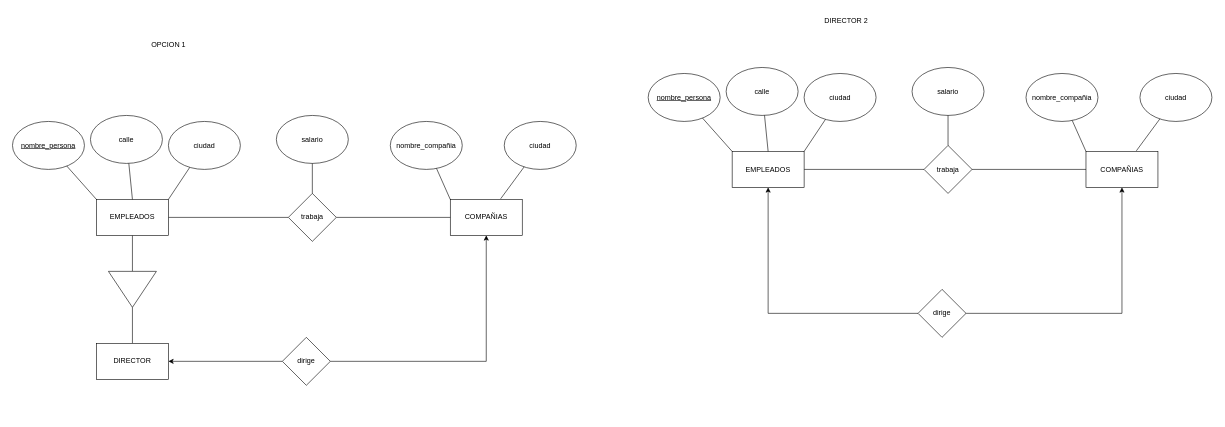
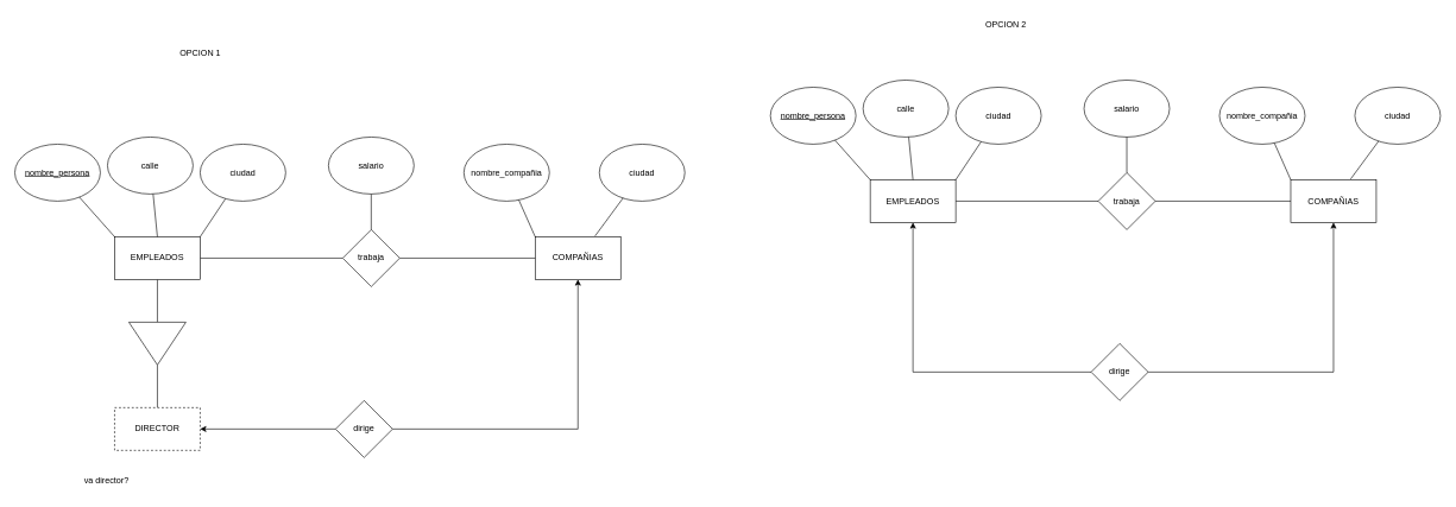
  <mxCell id="0" />
  <mxCell id="1" parent="0" />
  <mxCell id="2" style="edgeStyle=orthogonalEdgeStyle;rounded=0;orthogonalLoop=1;jettySize=auto;html=1;entryX=0;entryY=0.5;entryDx=0;entryDy=0;endArrow=none;endFill=0;" edge="1" parent="1" source="4" target="19"><mxGeometry relative="1" as="geometry" /></mxCell>
  <mxCell id="3" style="edgeStyle=orthogonalEdgeStyle;rounded=0;orthogonalLoop=1;jettySize=auto;html=1;entryX=0;entryY=0.5;entryDx=0;entryDy=0;endArrow=none;endFill=0;" edge="1" parent="1" source="4" target="17"><mxGeometry relative="1" as="geometry" /></mxCell>
  <mxCell id="4" value="EMPLEADOS" style="rounded=0;whiteSpace=wrap;html=1;" vertex="1" parent="1"><mxGeometry x="160" y="332" width="120" height="60" as="geometry" /></mxCell>
  <mxCell id="5" value="&lt;u&gt;nombre_persona&lt;/u&gt;" style="ellipse;whiteSpace=wrap;html=1;" vertex="1" parent="1"><mxGeometry x="20" y="202" width="120" height="80" as="geometry" /></mxCell>
  <mxCell id="6" value="calle" style="ellipse;whiteSpace=wrap;html=1;" vertex="1" parent="1"><mxGeometry x="150" y="192" width="120" height="80" as="geometry" /></mxCell>
  <mxCell id="7" value="ciudad" style="ellipse;whiteSpace=wrap;html=1;" vertex="1" parent="1"><mxGeometry x="280" y="202" width="120" height="80" as="geometry" /></mxCell>
  <mxCell id="8" value="" style="endArrow=none;html=1;rounded=0;entryX=0;entryY=0;entryDx=0;entryDy=0;" edge="1" parent="1" source="5" target="4"><mxGeometry width="50" height="50" relative="1" as="geometry"><mxPoint x="50" y="392" as="sourcePoint" /><mxPoint x="160" y="322" as="targetPoint" /></mxGeometry></mxCell>
  <mxCell id="9" value="" style="endArrow=none;html=1;rounded=0;entryX=0.5;entryY=0;entryDx=0;entryDy=0;" edge="1" parent="1" source="6" target="4"><mxGeometry width="50" height="50" relative="1" as="geometry"><mxPoint x="121" y="286" as="sourcePoint" /><mxPoint x="170" y="342" as="targetPoint" /></mxGeometry></mxCell>
  <mxCell id="10" value="" style="endArrow=none;html=1;rounded=0;entryX=1;entryY=0;entryDx=0;entryDy=0;" edge="1" parent="1" source="7" target="4"><mxGeometry width="50" height="50" relative="1" as="geometry"><mxPoint x="224" y="282" as="sourcePoint" /><mxPoint x="230" y="342" as="targetPoint" /></mxGeometry></mxCell>
  <mxCell id="11" value="COMPAÑIAS" style="rounded=0;whiteSpace=wrap;html=1;" vertex="1" parent="1"><mxGeometry x="750" y="332" width="120" height="60" as="geometry" /></mxCell>
  <mxCell id="12" value="ciudad" style="ellipse;whiteSpace=wrap;html=1;" vertex="1" parent="1"><mxGeometry x="840" y="202" width="120" height="80" as="geometry" /></mxCell>
  <mxCell id="13" value="nombre_compañia" style="ellipse;whiteSpace=wrap;html=1;" vertex="1" parent="1"><mxGeometry x="650" y="202" width="120" height="80" as="geometry" /></mxCell>
  <mxCell id="14" value="" style="endArrow=none;html=1;rounded=0;entryX=0;entryY=0;entryDx=0;entryDy=0;" edge="1" parent="1" source="13" target="11"><mxGeometry width="50" height="50" relative="1" as="geometry"><mxPoint x="600" y="372" as="sourcePoint" /><mxPoint x="650" y="322" as="targetPoint" /></mxGeometry></mxCell>
  <mxCell id="15" value="" style="endArrow=none;html=1;rounded=0;entryX=0.7;entryY=-0.017;entryDx=0;entryDy=0;entryPerimeter=0;" edge="1" parent="1" source="12" target="11"><mxGeometry width="50" height="50" relative="1" as="geometry"><mxPoint x="737" y="290" as="sourcePoint" /><mxPoint x="760" y="342" as="targetPoint" /></mxGeometry></mxCell>
  <mxCell id="16" style="edgeStyle=orthogonalEdgeStyle;rounded=0;orthogonalLoop=1;jettySize=auto;html=1;entryX=0;entryY=0.5;entryDx=0;entryDy=0;endArrow=none;endFill=0;" edge="1" parent="1" source="17" target="11"><mxGeometry relative="1" as="geometry" /></mxCell>
  <mxCell id="17" value="trabaja" style="rhombus;whiteSpace=wrap;html=1;" vertex="1" parent="1"><mxGeometry x="480" y="322" width="80" height="80" as="geometry" /></mxCell>
  <mxCell id="18" style="edgeStyle=orthogonalEdgeStyle;rounded=0;orthogonalLoop=1;jettySize=auto;html=1;entryX=0.5;entryY=0;entryDx=0;entryDy=0;endArrow=none;endFill=0;" edge="1" parent="1" source="19" target="21"><mxGeometry relative="1" as="geometry" /></mxCell>
  <mxCell id="19" value="" style="triangle;whiteSpace=wrap;html=1;direction=south;" vertex="1" parent="1"><mxGeometry x="180" y="452" width="80" height="60" as="geometry" /></mxCell>
  <mxCell id="20" style="edgeStyle=orthogonalEdgeStyle;rounded=0;orthogonalLoop=1;jettySize=auto;html=1;endArrow=classic;endFill=1;exitX=0;exitY=0.5;exitDx=0;exitDy=0;" edge="1" parent="1" source="24" target="21"><mxGeometry relative="1" as="geometry" /></mxCell>
- <mxCell id="21" value="DIRECTOR" style="rounded=0;whiteSpace=wrap;html=1;" vertex="1" parent="1"><mxGeometry x="160" y="572" width="120" height="60" as="geometry" /></mxCell>
+ <mxCell id="21" value="DIRECTOR" style="rounded=0;whiteSpace=wrap;html=1;dashed=1;" vertex="1" parent="1"><mxGeometry x="160" y="572" width="120" height="60" as="geometry" /></mxCell>
  <mxCell id="22" value="salario" style="ellipse;whiteSpace=wrap;html=1;" vertex="1" parent="1"><mxGeometry y="192" width="120" height="80" as="geometry" x="460" /></mxCell>
  <mxCell id="23" value="" style="endArrow=none;html=1;rounded=0;" edge="1" parent="1" source="17" target="22"><mxGeometry width="50" height="50" relative="1" as="geometry"><mxPoint x="430" y="462" as="sourcePoint" /><mxPoint x="480" y="412" as="targetPoint" /></mxGeometry></mxCell>
  <mxCell id="24" value="dirige" style="rhombus;whiteSpace=wrap;html=1;" vertex="1" parent="1"><mxGeometry x="470" y="562" width="80" height="80" as="geometry" /></mxCell>
  <mxCell id="25" value="" style="endArrow=classic;html=1;rounded=0;entryX=0.5;entryY=1;entryDx=0;entryDy=0;exitX=1;exitY=0.5;exitDx=0;exitDy=0;endFill=1;" edge="1" parent="1" source="24" target="11"><mxGeometry width="50" height="50" relative="1" as="geometry"><mxPoint x="650" y="582" as="sourcePoint" /><mxPoint x="700" y="532" as="targetPoint" /><Array as="points"><mxPoint x="810" y="602" /></Array></mxGeometry></mxCell>
+ <mxCell id="26" value="va director?&amp;nbsp;" style="text;html=1;align=center;verticalAlign=middle;resizable=0;points=[];autosize=1;strokeColor=none;fillColor=none;" vertex="1" parent="1"><mxGeometry x="105" y="660" width="90" height="30" as="geometry" /></mxCell>
  <mxCell id="27" value="OPCION 1" style="text;html=1;align=center;verticalAlign=middle;resizable=0;points=[];autosize=1;strokeColor=none;fillColor=none;" vertex="1" parent="1"><mxGeometry x="240" y="60" width="80" height="30" as="geometry" /></mxCell>
- <mxCell id="28" value="DIRECTOR 2" style="text;html=1;align=center;verticalAlign=middle;resizable=0;points=[];autosize=1;strokeColor=none;fillColor=none;" vertex="1" parent="1"><mxGeometry x="1370" y="20" width="80" height="30" as="geometry" /></mxCell>
+ <mxCell id="28" value="OPCION 2" style="text;html=1;align=center;verticalAlign=middle;resizable=0;points=[];autosize=1;strokeColor=none;fillColor=none;" vertex="1" parent="1"><mxGeometry x="1370" y="20" width="80" height="30" as="geometry" /></mxCell>
  <mxCell id="29" style="edgeStyle=orthogonalEdgeStyle;rounded=0;orthogonalLoop=1;jettySize=auto;html=1;entryX=0;entryY=0.5;entryDx=0;entryDy=0;endArrow=none;endFill=0;" edge="1" parent="1" source="30" target="43"><mxGeometry relative="1" as="geometry" /></mxCell>
  <mxCell id="30" value="EMPLEADOS" style="rounded=0;whiteSpace=wrap;html=1;" vertex="1" parent="1"><mxGeometry x="1220" y="252" width="120" height="60" as="geometry" /></mxCell>
  <mxCell id="31" value="&lt;u&gt;nombre_persona&lt;/u&gt;" style="ellipse;whiteSpace=wrap;html=1;" vertex="1" parent="1"><mxGeometry x="1080" y="122" width="120" height="80" as="geometry" /></mxCell>
  <mxCell id="32" value="calle" style="ellipse;whiteSpace=wrap;html=1;" vertex="1" parent="1"><mxGeometry x="1210" y="112" width="120" height="80" as="geometry" /></mxCell>
  <mxCell id="33" value="ciudad" style="ellipse;whiteSpace=wrap;html=1;" vertex="1" parent="1"><mxGeometry x="1340" y="122" width="120" height="80" as="geometry" /></mxCell>
  <mxCell id="34" value="" style="endArrow=none;html=1;rounded=0;entryX=0;entryY=0;entryDx=0;entryDy=0;" edge="1" parent="1" source="31" target="30"><mxGeometry width="50" height="50" relative="1" as="geometry"><mxPoint x="1110" y="312" as="sourcePoint" /><mxPoint x="1220" y="242" as="targetPoint" /></mxGeometry></mxCell>
  <mxCell id="35" value="" style="endArrow=none;html=1;rounded=0;entryX=0.5;entryY=0;entryDx=0;entryDy=0;" edge="1" parent="1" source="32" target="30"><mxGeometry width="50" height="50" relative="1" as="geometry"><mxPoint x="1181" y="206" as="sourcePoint" /><mxPoint x="1230" y="262" as="targetPoint" /></mxGeometry></mxCell>
  <mxCell id="36" value="" style="endArrow=none;html=1;rounded=0;entryX=1;entryY=0;entryDx=0;entryDy=0;" edge="1" parent="1" source="33" target="30"><mxGeometry width="50" height="50" relative="1" as="geometry"><mxPoint x="1284" y="202" as="sourcePoint" /><mxPoint x="1290" y="262" as="targetPoint" /></mxGeometry></mxCell>
  <mxCell id="37" value="COMPAÑIAS" style="rounded=0;whiteSpace=wrap;html=1;" vertex="1" parent="1"><mxGeometry x="1810" y="252" width="120" height="60" as="geometry" /></mxCell>
  <mxCell id="38" value="ciudad" style="ellipse;whiteSpace=wrap;html=1;" vertex="1" parent="1"><mxGeometry x="1900" y="122" width="120" height="80" as="geometry" /></mxCell>
  <mxCell id="39" value="nombre_compañia" style="ellipse;whiteSpace=wrap;html=1;" vertex="1" parent="1"><mxGeometry x="1710" y="122" width="120" height="80" as="geometry" /></mxCell>
  <mxCell id="40" value="" style="endArrow=none;html=1;rounded=0;entryX=0;entryY=0;entryDx=0;entryDy=0;" edge="1" parent="1" source="39" target="37"><mxGeometry width="50" height="50" relative="1" as="geometry"><mxPoint x="1660" y="292" as="sourcePoint" /><mxPoint x="1710" y="242" as="targetPoint" /></mxGeometry></mxCell>
  <mxCell id="41" value="" style="endArrow=none;html=1;rounded=0;entryX=0.7;entryY=-0.017;entryDx=0;entryDy=0;entryPerimeter=0;" edge="1" parent="1" source="38" target="37"><mxGeometry width="50" height="50" relative="1" as="geometry"><mxPoint x="1797" y="210" as="sourcePoint" /><mxPoint x="1820" y="262" as="targetPoint" /></mxGeometry></mxCell>
  <mxCell id="42" style="edgeStyle=orthogonalEdgeStyle;rounded=0;orthogonalLoop=1;jettySize=auto;html=1;entryX=0;entryY=0.5;entryDx=0;entryDy=0;endArrow=none;endFill=0;" edge="1" parent="1" source="43" target="37"><mxGeometry relative="1" as="geometry" /></mxCell>
  <mxCell id="43" value="trabaja" style="rhombus;whiteSpace=wrap;html=1;" vertex="1" parent="1"><mxGeometry x="1540" y="242" width="80" height="80" as="geometry" /></mxCell>
  <mxCell id="44" style="edgeStyle=orthogonalEdgeStyle;rounded=0;orthogonalLoop=1;jettySize=auto;html=1;entryX=0.5;entryY=1;entryDx=0;entryDy=0;endArrow=classic;endFill=1;exitX=0;exitY=0.5;exitDx=0;exitDy=0;" edge="1" parent="1" source="47" target="30"><mxGeometry relative="1" as="geometry"><mxPoint x="1340" y="522" as="targetPoint" /></mxGeometry></mxCell>
  <mxCell id="45" value="salario" style="ellipse;whiteSpace=wrap;html=1;" vertex="1" parent="1"><mxGeometry x="1520" y="112" width="120" height="80" as="geometry" /></mxCell>
  <mxCell id="46" value="" style="endArrow=none;html=1;rounded=0;" edge="1" parent="1" source="43" target="45"><mxGeometry width="50" height="50" relative="1" as="geometry"><mxPoint x="1490" y="382" as="sourcePoint" /><mxPoint x="1540" y="332" as="targetPoint" /></mxGeometry></mxCell>
  <mxCell id="47" value="dirige" style="rhombus;whiteSpace=wrap;html=1;" vertex="1" parent="1"><mxGeometry x="1530" y="482" width="80" height="80" as="geometry" /></mxCell>
  <mxCell id="48" value="" style="endArrow=classic;html=1;rounded=0;entryX=0.5;entryY=1;entryDx=0;entryDy=0;exitX=1;exitY=0.5;exitDx=0;exitDy=0;endFill=1;" edge="1" parent="1" source="47" target="37"><mxGeometry width="50" height="50" relative="1" as="geometry"><mxPoint x="1710" y="502" as="sourcePoint" /><mxPoint x="1760" y="452" as="targetPoint" /><Array as="points"><mxPoint x="1870" y="522" /></Array></mxGeometry></mxCell>
